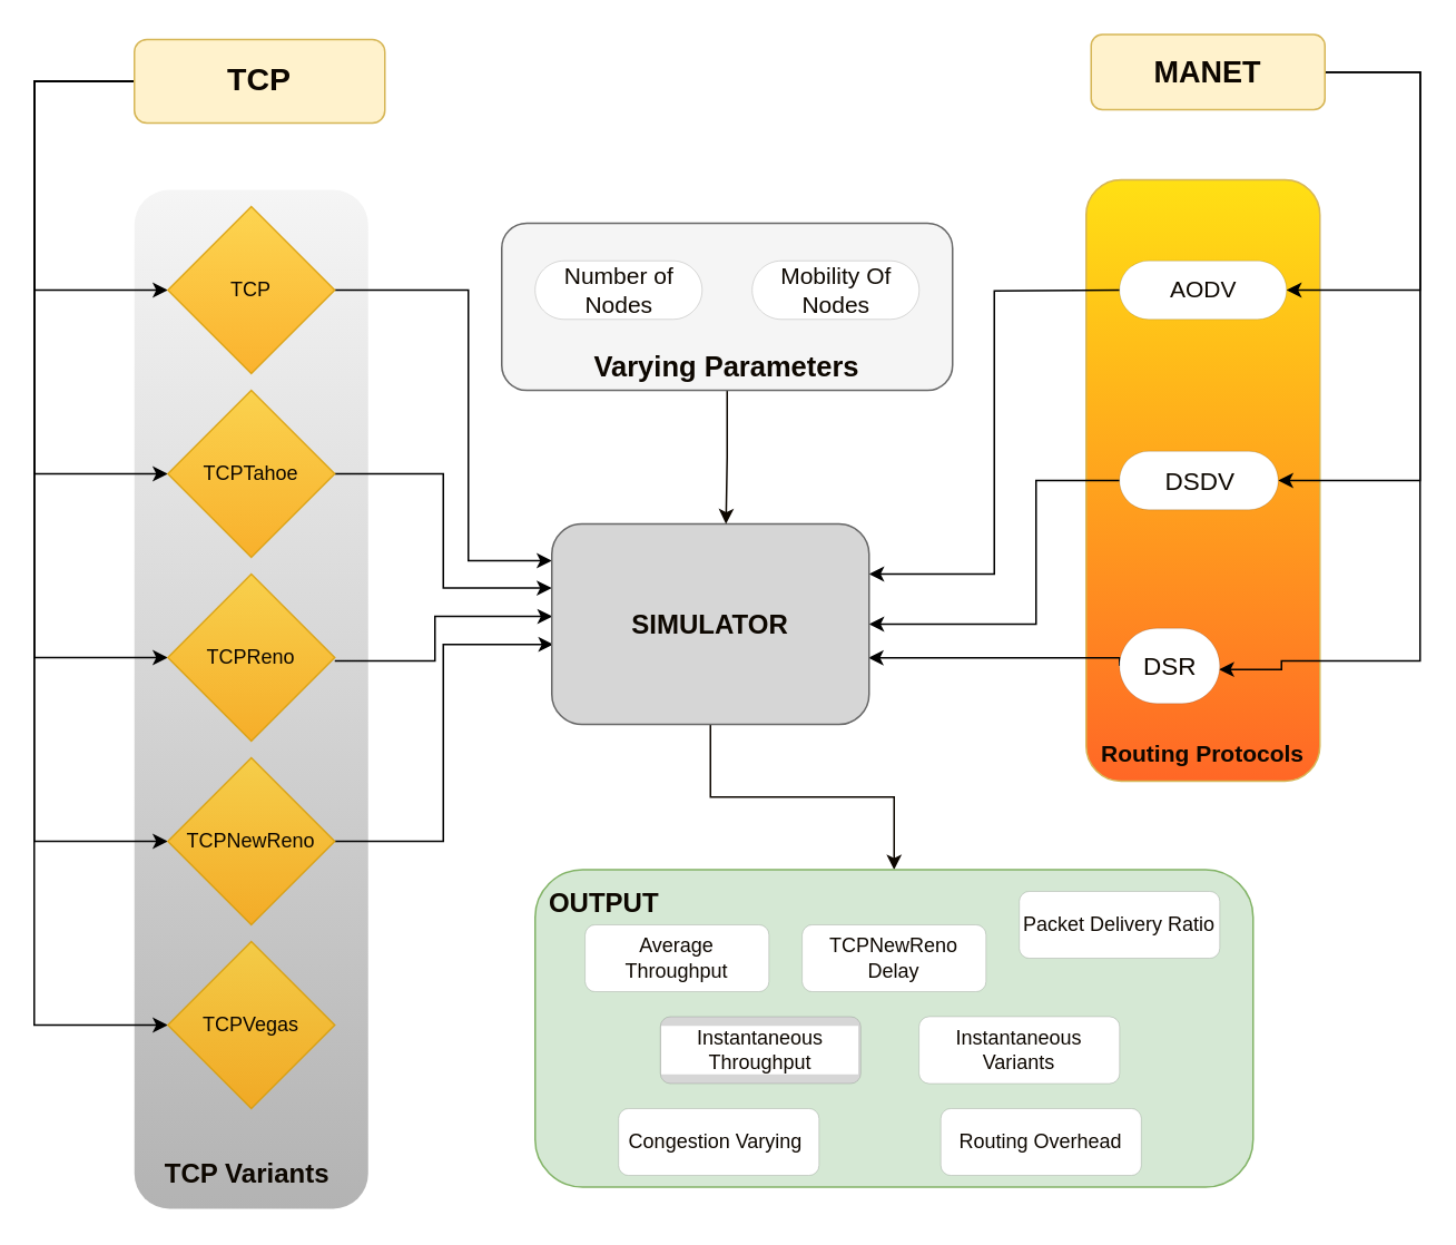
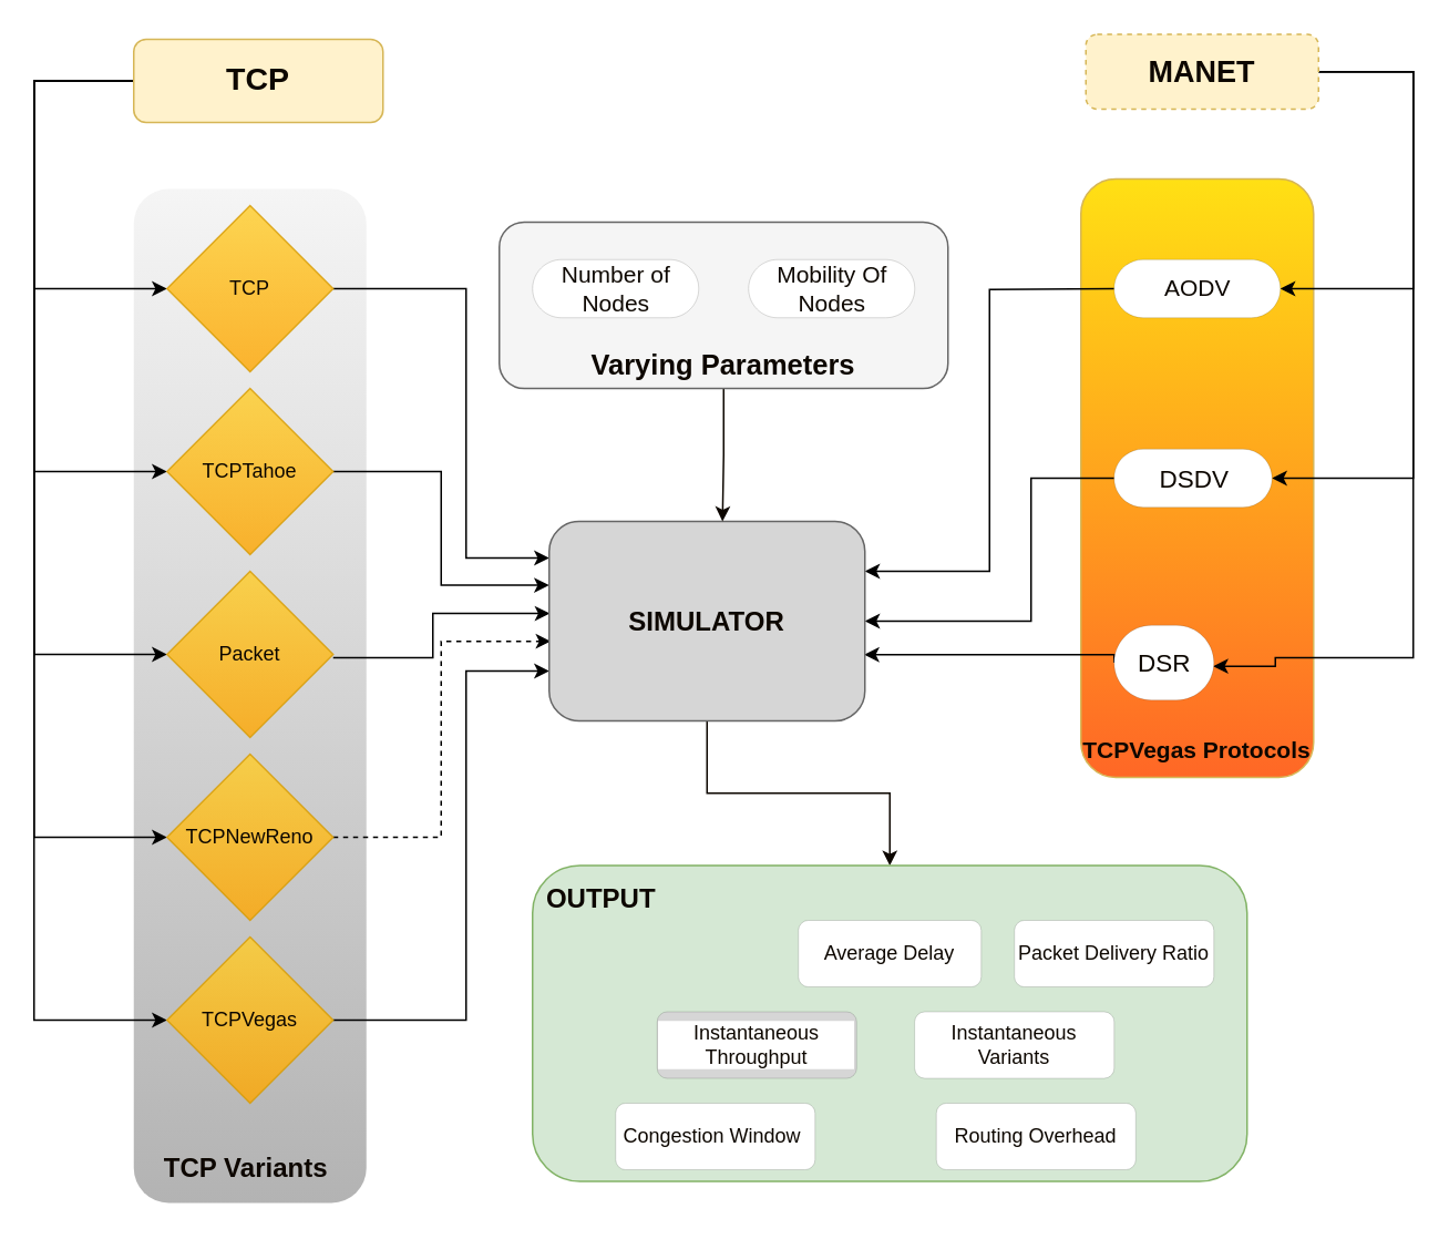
  <mxCell id="0" />
  <mxCell id="1" parent="0" />
- <mxCell id="2" value="Routing Protocols" style="rounded=1;whiteSpace=wrap;html=1;labelBackgroundColor=none;fillColor=#FFE014;strokeColor=#d6b656;gradientColor=#FF6726;labelPosition=center;verticalLabelPosition=bottom;align=center;verticalAlign=top;fontStyle=1;fontSize=14;spacingBottom=8;spacingTop=-31;fontColor=#0D0700;" vertex="1" parent="1"><mxGeometry x="650" y="107" width="140" height="360" as="geometry" /></mxCell>
+ <mxCell id="2" value="TCPVegas Protocols" style="rounded=1;whiteSpace=wrap;html=1;labelBackgroundColor=none;fillColor=#FFE014;strokeColor=#d6b656;gradientColor=#FF6726;labelPosition=center;verticalLabelPosition=bottom;align=center;verticalAlign=top;fontStyle=1;fontSize=14;spacingBottom=8;spacingTop=-31;fontColor=#0D0700;" vertex="1" parent="1"><mxGeometry x="650" y="107" width="140" height="360" as="geometry" /></mxCell>
  <mxCell id="3" value="TCP Variants" style="rounded=1;whiteSpace=wrap;html=1;labelBackgroundColor=none;fillColor=#f5f5f5;strokeColor=none;gradientColor=#b3b3b3;glass=0;shadow=0;strokeWidth=1;labelPosition=left;verticalLabelPosition=bottom;align=right;verticalAlign=top;spacing=-35;spacingLeft=10;spacingRight=-82;fontStyle=1;fontSize=16;fontColor=#0D0700;" vertex="1" parent="1"><mxGeometry x="80" y="113" width="140" height="610" as="geometry" /></mxCell>
  <mxCell id="4" style="edgeStyle=orthogonalEdgeStyle;rounded=0;orthogonalLoop=1;jettySize=auto;html=1;exitX=1;exitY=0.5;exitDx=0;exitDy=0;entryX=1;entryY=0.5;entryDx=0;entryDy=0;entryPerimeter=0;fontColor=#0D0700;" edge="1" parent="1" source="7" target="40"><mxGeometry relative="1" as="geometry"><mxPoint x="770" y="173" as="targetPoint" /><Array as="points"><mxPoint x="850" y="43" /><mxPoint x="850" y="173" /></Array></mxGeometry></mxCell>
  <mxCell id="5" style="edgeStyle=orthogonalEdgeStyle;rounded=0;orthogonalLoop=1;jettySize=auto;html=1;exitX=1;exitY=0.5;exitDx=0;exitDy=0;entryX=1;entryY=0.5;entryDx=0;entryDy=0;entryPerimeter=0;fontColor=#0D0700;" edge="1" parent="1" source="7" target="41"><mxGeometry relative="1" as="geometry"><mxPoint x="770" y="287" as="targetPoint" /><Array as="points"><mxPoint x="850" y="42" /><mxPoint x="850" y="287" /></Array></mxGeometry></mxCell>
  <mxCell id="6" style="edgeStyle=orthogonalEdgeStyle;rounded=0;orthogonalLoop=1;jettySize=auto;html=1;exitX=1;exitY=0.5;exitDx=0;exitDy=0;entryX=0.993;entryY=0.547;entryDx=0;entryDy=0;entryPerimeter=0;fontColor=#0D0700;" edge="1" parent="1" source="7" target="42"><mxGeometry relative="1" as="geometry"><mxPoint x="770" y="397" as="targetPoint" /><Array as="points"><mxPoint x="850" y="42" /><mxPoint x="850" y="395" /><mxPoint x="767" y="395" /></Array></mxGeometry></mxCell>
- <mxCell id="7" value="MANET" style="rounded=1;whiteSpace=wrap;html=1;fontStyle=1;fontSize=18;fillColor=#fff2cc;strokeColor=#d6b656;fontColor=#0D0700;" vertex="1" parent="1"><mxGeometry x="653" y="20" width="140" height="45" as="geometry" /></mxCell>
+ <mxCell id="7" value="MANET" style="rounded=1;whiteSpace=wrap;html=1;fontStyle=1;fontSize=18;fillColor=#fff2cc;strokeColor=#d6b656;fontColor=#0D0700;dashed=1;" vertex="1" parent="1"><mxGeometry x="653" y="20" width="140" height="45" as="geometry" /></mxCell>
  <mxCell id="8" style="edgeStyle=orthogonalEdgeStyle;rounded=0;orthogonalLoop=1;jettySize=auto;html=1;exitX=0;exitY=0.5;exitDx=0;exitDy=0;entryX=0;entryY=0.5;entryDx=0;entryDy=0;fontColor=#0D0700;" edge="1" parent="1" source="13" target="15"><mxGeometry relative="1" as="geometry"><Array as="points"><mxPoint x="20" y="48" /><mxPoint x="20" y="173" /></Array></mxGeometry></mxCell>
  <mxCell id="9" style="edgeStyle=orthogonalEdgeStyle;rounded=0;orthogonalLoop=1;jettySize=auto;html=1;exitX=0;exitY=0.5;exitDx=0;exitDy=0;entryX=0;entryY=0.5;entryDx=0;entryDy=0;fontColor=#0D0700;" edge="1" parent="1" source="13" target="17"><mxGeometry relative="1" as="geometry"><Array as="points"><mxPoint x="20" y="48" /><mxPoint x="20" y="283" /></Array></mxGeometry></mxCell>
  <mxCell id="10" style="edgeStyle=orthogonalEdgeStyle;rounded=0;orthogonalLoop=1;jettySize=auto;html=1;exitX=0;exitY=0.5;exitDx=0;exitDy=0;entryX=0;entryY=0.5;entryDx=0;entryDy=0;fontColor=#0D0700;" edge="1" parent="1" source="13" target="19"><mxGeometry relative="1" as="geometry"><Array as="points"><mxPoint x="20" y="48" /><mxPoint x="20" y="393" /></Array></mxGeometry></mxCell>
  <mxCell id="11" style="edgeStyle=orthogonalEdgeStyle;rounded=0;orthogonalLoop=1;jettySize=auto;html=1;exitX=0;exitY=0.5;exitDx=0;exitDy=0;entryX=0;entryY=0.5;entryDx=0;entryDy=0;fontColor=#0D0700;" edge="1" parent="1" source="13" target="21"><mxGeometry relative="1" as="geometry"><Array as="points"><mxPoint x="20" y="48" /><mxPoint x="20" y="503" /></Array></mxGeometry></mxCell>
  <mxCell id="12" style="edgeStyle=orthogonalEdgeStyle;rounded=0;orthogonalLoop=1;jettySize=auto;html=1;exitX=0;exitY=0.5;exitDx=0;exitDy=0;entryX=0;entryY=0.5;entryDx=0;entryDy=0;fontColor=#0D0700;" edge="1" parent="1" source="13" target="23"><mxGeometry relative="1" as="geometry"><Array as="points"><mxPoint x="20" y="48" /><mxPoint x="20" y="613" /></Array></mxGeometry></mxCell>
  <mxCell id="13" value="TCP" style="rounded=1;whiteSpace=wrap;html=1;labelBackgroundColor=none;fontStyle=1;fontSize=19;fillColor=#fff2cc;strokeColor=#d6b656;fontColor=#0D0700;" vertex="1" parent="1"><mxGeometry x="80" y="23" width="150" height="50" as="geometry" /></mxCell>
  <mxCell id="14" style="edgeStyle=orthogonalEdgeStyle;rounded=0;orthogonalLoop=1;jettySize=auto;html=1;exitX=1;exitY=0.5;exitDx=0;exitDy=0;fontColor=#0D0700;" edge="1" parent="1"><mxGeometry relative="1" as="geometry"><mxPoint x="200" y="173" as="sourcePoint" /><mxPoint x="330" y="335" as="targetPoint" /><Array as="points"><mxPoint x="280" y="173" /><mxPoint x="280" y="335" /></Array></mxGeometry></mxCell>
  <mxCell id="15" value="TCP" style="rhombus;whiteSpace=wrap;html=1;labelBackgroundColor=none;fillColor=#ffcd28;gradientColor=#ffa500;strokeColor=#d79b00;opacity=80;fontColor=#0D0700;" vertex="1" parent="1"><mxGeometry x="100" y="123" width="100" height="100" as="geometry" /></mxCell>
  <mxCell id="16" style="edgeStyle=orthogonalEdgeStyle;rounded=0;orthogonalLoop=1;jettySize=auto;html=1;exitX=1;exitY=0.5;exitDx=0;exitDy=0;entryX=0;entryY=0.32;entryDx=0;entryDy=0;entryPerimeter=0;fontColor=#0D0700;" edge="1" parent="1" source="17" target="29"><mxGeometry relative="1" as="geometry" /></mxCell>
  <mxCell id="17" value="TCPTahoe" style="rhombus;whiteSpace=wrap;html=1;labelBackgroundColor=none;fillColor=#ffcd28;gradientColor=#ffa500;strokeColor=#d79b00;opacity=80;fontColor=#0D0700;" vertex="1" parent="1"><mxGeometry x="100" y="233" width="100" height="100" as="geometry" /></mxCell>
  <mxCell id="18" style="edgeStyle=orthogonalEdgeStyle;rounded=0;orthogonalLoop=1;jettySize=auto;html=1;exitX=1;exitY=0.5;exitDx=0;exitDy=0;entryX=0.002;entryY=0.445;entryDx=0;entryDy=0;entryPerimeter=0;fontColor=#0D0700;" edge="1" parent="1"><mxGeometry relative="1" as="geometry"><mxPoint x="200" y="395" as="sourcePoint" /><mxPoint x="330.38" y="368.4" as="targetPoint" /><Array as="points"><mxPoint x="260" y="395" /><mxPoint x="260" y="368" /><mxPoint x="330" y="368" /></Array></mxGeometry></mxCell>
- <mxCell id="19" value="TCPReno" style="rhombus;whiteSpace=wrap;html=1;labelBackgroundColor=none;fillColor=#ffcd28;gradientColor=#ffa500;strokeColor=#d79b00;opacity=80;fontColor=#0D0700;" vertex="1" parent="1"><mxGeometry x="100" y="343" width="100" height="100" as="geometry" /></mxCell>
- <mxCell id="20" style="edgeStyle=orthogonalEdgeStyle;rounded=0;orthogonalLoop=1;jettySize=auto;html=1;exitX=1;exitY=0.5;exitDx=0;exitDy=0;entryX=0.005;entryY=0.601;entryDx=0;entryDy=0;entryPerimeter=0;fontColor=#0D0700;" edge="1" parent="1" source="21" target="29"><mxGeometry relative="1" as="geometry" /></mxCell>
+ <mxCell id="19" value="Packet" style="rhombus;whiteSpace=wrap;html=1;labelBackgroundColor=none;fillColor=#ffcd28;gradientColor=#ffa500;strokeColor=#d79b00;opacity=80;fontColor=#0D0700;" vertex="1" parent="1"><mxGeometry x="100" y="343" width="100" height="100" as="geometry" /></mxCell>
+ <mxCell id="20" style="edgeStyle=orthogonalEdgeStyle;rounded=0;orthogonalLoop=1;jettySize=auto;html=1;exitX=1;exitY=0.5;exitDx=0;exitDy=0;entryX=0.005;entryY=0.601;entryDx=0;entryDy=0;entryPerimeter=0;fontColor=#0D0700;dashed=1;" edge="1" parent="1" source="21" target="29"><mxGeometry relative="1" as="geometry" /></mxCell>
  <mxCell id="21" value="TCPNewReno" style="rhombus;whiteSpace=wrap;html=1;labelBackgroundColor=none;fillColor=#ffcd28;gradientColor=#ffa500;strokeColor=#d79b00;opacity=80;fontColor=#0D0700;" vertex="1" parent="1"><mxGeometry x="100" y="453" width="100" height="100" as="geometry" /></mxCell>
+ <mxCell id="22" style="edgeStyle=orthogonalEdgeStyle;rounded=0;orthogonalLoop=1;jettySize=auto;html=1;exitX=1;exitY=0.5;exitDx=0;exitDy=0;entryX=0;entryY=0.75;entryDx=0;entryDy=0;fontColor=#0D0700;" edge="1" parent="1" source="23" target="29"><mxGeometry relative="1" as="geometry"><Array as="points"><mxPoint x="280" y="613" /><mxPoint x="280" y="403" /></Array></mxGeometry></mxCell>
  <mxCell id="23" value="TCPVegas" style="rhombus;whiteSpace=wrap;html=1;labelBackgroundColor=none;fillColor=#ffcd28;gradientColor=#ffa500;strokeColor=#d79b00;opacity=80;fontColor=#0D0700;" vertex="1" parent="1"><mxGeometry x="100" y="563" width="100" height="100" as="geometry" /></mxCell>
  <mxCell id="24" style="edgeStyle=orthogonalEdgeStyle;rounded=0;orthogonalLoop=1;jettySize=auto;html=1;exitX=0.5;exitY=1;exitDx=0;exitDy=0;fontColor=#0D0700;" edge="1" parent="1" source="3" target="3"><mxGeometry relative="1" as="geometry" /></mxCell>
  <mxCell id="25" style="edgeStyle=orthogonalEdgeStyle;rounded=0;orthogonalLoop=1;jettySize=auto;html=1;exitX=0;exitY=0.5;exitDx=0;exitDy=0;entryX=1;entryY=0.25;entryDx=0;entryDy=0;fontColor=#0D0700;" edge="1" parent="1" target="29"><mxGeometry relative="1" as="geometry"><mxPoint x="670" y="173" as="sourcePoint" /></mxGeometry></mxCell>
  <mxCell id="26" style="edgeStyle=orthogonalEdgeStyle;rounded=0;orthogonalLoop=1;jettySize=auto;html=1;exitX=0;exitY=0.5;exitDx=0;exitDy=0;entryX=1;entryY=0.5;entryDx=0;entryDy=0;exitPerimeter=0;fontColor=#0D0700;" edge="1" parent="1" source="41" target="29"><mxGeometry relative="1" as="geometry"><mxPoint x="670" y="287" as="sourcePoint" /><Array as="points"><mxPoint x="620" y="287" /><mxPoint x="620" y="373" /></Array></mxGeometry></mxCell>
  <mxCell id="27" style="edgeStyle=orthogonalEdgeStyle;rounded=0;orthogonalLoop=1;jettySize=auto;html=1;exitX=0;exitY=0.5;exitDx=0;exitDy=0;exitPerimeter=0;entryX=0.998;entryY=0.668;entryDx=0;entryDy=0;entryPerimeter=0;fontColor=#0D0700;" edge="1" parent="1" source="42" target="29"><mxGeometry relative="1" as="geometry"><mxPoint x="670" y="397" as="sourcePoint" /><mxPoint x="540" y="393" as="targetPoint" /><Array as="points"><mxPoint x="520" y="393" /></Array></mxGeometry></mxCell>
  <mxCell id="28" style="edgeStyle=orthogonalEdgeStyle;rounded=0;orthogonalLoop=1;jettySize=auto;html=1;exitX=0.5;exitY=1;exitDx=0;exitDy=0;entryX=0.5;entryY=0;entryDx=0;entryDy=0;strokeColor=#0D0700;labelBorderColor=default;fontColor=#0D0700;" edge="1" parent="1" source="29" target="30"><mxGeometry relative="1" as="geometry" /></mxCell>
  <mxCell id="29" value="SIMULATOR" style="rounded=1;whiteSpace=wrap;html=1;labelBackgroundColor=none;fillColor=#D6D6D6;strokeColor=#666666;fontColor=#0D0700;fontStyle=1;fontSize=16;" vertex="1" parent="1"><mxGeometry x="330" y="313" width="190" height="120" as="geometry" /></mxCell>
  <mxCell id="30" value="&lt;blockquote style=&quot;margin: 0px 0px 0px 40px; border: none; padding: 0px; font-size: 16px;&quot;&gt;OUTPUT&lt;/blockquote&gt;" style="rounded=1;whiteSpace=wrap;html=1;labelBackgroundColor=none;align=center;labelPosition=center;verticalLabelPosition=middle;verticalAlign=middle;spacingLeft=-400;spacingRight=-13;spacingTop=0;spacingBottom=150;fontStyle=1;fontSize=16;fillColor=#d5e8d4;strokeColor=#82b366;fontColor=#0D0700;" vertex="1" parent="1"><mxGeometry x="320" y="520" width="430" height="190" as="geometry" /></mxCell>
- <mxCell id="31" value="Average Throughput" style="rounded=1;whiteSpace=wrap;html=1;labelBackgroundColor=#FFFFFF;strokeWidth=0;fontColor=#0D0700;" vertex="1" parent="1"><mxGeometry x="350" y="553" width="110" height="40" as="geometry" /></mxCell>
- <mxCell id="32" value="TCPNewReno Delay" style="rounded=1;whiteSpace=wrap;html=1;labelBackgroundColor=#FFFFFF;strokeWidth=0;fontColor=#0D0700;" vertex="1" parent="1"><mxGeometry x="480" y="553" width="110" height="40" as="geometry" /></mxCell>
+ <mxCell id="32" value="Average Delay" style="rounded=1;whiteSpace=wrap;html=1;labelBackgroundColor=#FFFFFF;strokeWidth=0;fontColor=#0D0700;" vertex="1" parent="1"><mxGeometry x="480" y="553" width="110" height="40" as="geometry" /></mxCell>
  <mxCell id="33" value="Instantaneous Throughput" style="rounded=1;whiteSpace=wrap;html=1;labelBackgroundColor=#FFFFFF;strokeWidth=0;fontColor=#0D0700;fillColor=#d6d6d6;" vertex="1" parent="1"><mxGeometry x="395" y="608" width="120" height="40" as="geometry" /></mxCell>
  <mxCell id="34" value="Instantaneous Variants" style="rounded=1;whiteSpace=wrap;html=1;labelBackgroundColor=#FFFFFF;strokeWidth=0;fontColor=#0D0700;" vertex="1" parent="1"><mxGeometry x="550" y="608" width="120" height="40" as="geometry" /></mxCell>
- <mxCell id="35" value="Packet Delivery Ratio" style="rounded=1;whiteSpace=wrap;html=1;labelBackgroundColor=#FFFFFF;strokeWidth=0;fontColor=#0D0700;" vertex="1" parent="1"><mxGeometry x="610" y="533" width="120" height="40" as="geometry" /></mxCell>
- <mxCell id="36" value="Congestion Varying&amp;nbsp;" style="rounded=1;whiteSpace=wrap;html=1;labelBackgroundColor=#FFFFFF;strokeWidth=0;fontColor=#0D0700;" vertex="1" parent="1"><mxGeometry x="370" y="663" width="120" height="40" as="geometry" /></mxCell>
+ <mxCell id="35" value="Packet Delivery Ratio" style="rounded=1;whiteSpace=wrap;html=1;labelBackgroundColor=#FFFFFF;strokeWidth=0;fontColor=#0D0700;" vertex="1" parent="1"><mxGeometry x="610" y="553" width="120" height="40" as="geometry" /></mxCell>
+ <mxCell id="36" value="Congestion Window&amp;nbsp;" style="rounded=1;whiteSpace=wrap;html=1;labelBackgroundColor=#FFFFFF;strokeWidth=0;fontColor=#0D0700;" vertex="1" parent="1"><mxGeometry x="370" y="663" width="120" height="40" as="geometry" /></mxCell>
  <mxCell id="37" value="Routing Overhead" style="rounded=1;whiteSpace=wrap;html=1;labelBackgroundColor=#FFFFFF;strokeWidth=0;fontColor=#0D0700;" vertex="1" parent="1"><mxGeometry x="563" y="663" width="120" height="40" as="geometry" /></mxCell>
  <mxCell id="38" style="edgeStyle=orthogonalEdgeStyle;rounded=0;orthogonalLoop=1;jettySize=auto;html=1;exitX=0.5;exitY=1;exitDx=0;exitDy=0;entryX=0.549;entryY=0;entryDx=0;entryDy=0;entryPerimeter=0;labelBorderColor=default;fontSize=14;strokeColor=#0D0700;fontColor=#0D0700;" edge="1" parent="1" source="39" target="29"><mxGeometry relative="1" as="geometry" /></mxCell>
  <mxCell id="39" value="Varying Parameters" style="rounded=1;whiteSpace=wrap;html=1;shadow=0;glass=0;labelBackgroundColor=none;fontSize=17;strokeWidth=1;labelPosition=center;verticalLabelPosition=top;align=center;verticalAlign=bottom;spacingTop=-5;spacingBottom=-99;fontStyle=1;fillColor=#f5f5f5;fontColor=#0D0700;strokeColor=#666666;" vertex="1" parent="1"><mxGeometry x="300" y="133" width="270" height="100" as="geometry" /></mxCell>
  <mxCell id="40" value="AODV" style="html=1;dashed=0;whitespace=wrap;shape=mxgraph.dfd.start;rounded=1;shadow=0;glass=0;labelBackgroundColor=none;fontSize=14;strokeColor=#0D0700;strokeWidth=0;fillColor=#FFFFFF;gradientColor=none;fontColor=#0D0700;" vertex="1" parent="1"><mxGeometry x="670" y="155.5" width="100" height="35" as="geometry" /></mxCell>
  <mxCell id="41" value="DSDV" style="html=1;dashed=0;whitespace=wrap;shape=mxgraph.dfd.start;rounded=1;shadow=0;glass=0;labelBackgroundColor=none;fontSize=15;strokeColor=#0D0700;strokeWidth=0;fillColor=#FFFFFF;gradientColor=none;fontColor=#0D0700;" vertex="1" parent="1"><mxGeometry x="670" y="269.5" width="95" height="35" as="geometry" /></mxCell>
  <mxCell id="42" value="DSR" style="html=1;dashed=0;whitespace=wrap;shape=mxgraph.dfd.start;rounded=1;shadow=0;glass=0;labelBackgroundColor=none;fontSize=15;strokeColor=#0D0700;strokeWidth=0;fillColor=#FFFFFF;gradientColor=none;fontColor=#0D0700;" vertex="1" parent="1"><mxGeometry x="670" y="375.5" width="60" height="45" as="geometry" /></mxCell>
  <mxCell id="43" value="Number of &lt;br&gt;Nodes" style="html=1;dashed=0;whitespace=wrap;shape=mxgraph.dfd.start;rounded=1;shadow=0;glass=0;labelBackgroundColor=none;fontSize=14;strokeColor=#0D0700;strokeWidth=0;fillColor=#FFFFFF;gradientColor=none;fontColor=#0D0700;" vertex="1" parent="1"><mxGeometry x="320" y="155.5" width="100" height="35" as="geometry" /></mxCell>
  <mxCell id="44" value="Mobility Of &lt;br&gt;Nodes" style="html=1;dashed=0;whitespace=wrap;shape=mxgraph.dfd.start;rounded=1;shadow=0;glass=0;labelBackgroundColor=none;fontSize=14;strokeColor=#0D0700;strokeWidth=0;fillColor=#FFFFFF;gradientColor=none;fontColor=#0D0700;" vertex="1" parent="1"><mxGeometry x="450" y="155.5" width="100" height="35" as="geometry" /></mxCell>
